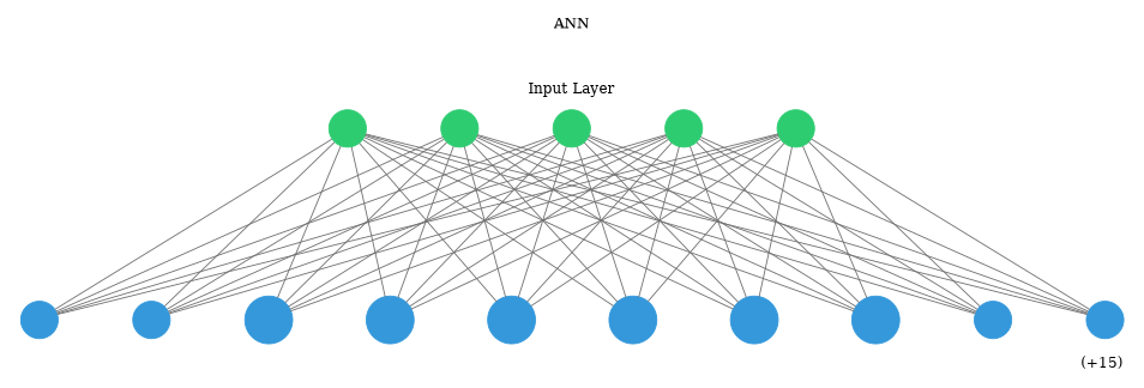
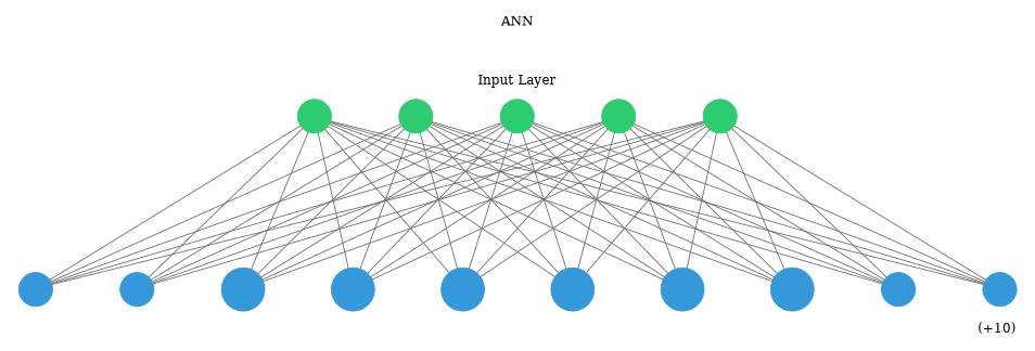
  digraph {
    arrowShape=none
    nodesep=1
    ranksep=2
    splines=false
    node [color="#3498db" fontcolor="#3498db" shape=circle style=filled]
    edge [arrowhead=none color="#707070"]
    1 [color="#2ecc71" fontcolor="#2ecc71"]
    2 [color="#2ecc71" fontcolor="#2ecc71"]
    3 [color="#2ecc71" fontcolor="#2ecc71"]
    4 [color="#2ecc71" fontcolor="#2ecc71"]
    5 [color="#2ecc71" fontcolor="#2ecc71"]
    6
    7
    8
    9
    10
    11
    12
    13
    14
    15
    subgraph cluster_1 {
      color=white
      label="ANN\n\n\n\nInput Layer"
      rank=same
      1
      2
      3
      4
      5
    }
    subgraph cluster_2 {
      color=white
-     label=" (+15)"
+     label=" (+10)"
      labeljust=right
      labelloc=b
      rank=same
      6
      7
      8
      9
      10
      11
      12
      13
      14
      15
    }
    subgraph cluster_3 {
      color=white
      label="Output Layer"
      labeljust=1
      labelloc=bottom
      rank=same
    }
    1 -> 6
    1 -> 7
    1 -> 8
    1 -> 9
    1 -> 10
    1 -> 11
    1 -> 12
    1 -> 13
    1 -> 14
    1 -> 15
    2 -> 6
    2 -> 7
    2 -> 8
    2 -> 9
    2 -> 10
    2 -> 11
    2 -> 12
    2 -> 13
    2 -> 14
    2 -> 15
    3 -> 6
    3 -> 7
    3 -> 8
    3 -> 9
    3 -> 10
    3 -> 11
    3 -> 12
    3 -> 13
    3 -> 14
    3 -> 15
    4 -> 6
    4 -> 7
    4 -> 8
    4 -> 9
    4 -> 10
    4 -> 11
    4 -> 12
    4 -> 13
    4 -> 14
    4 -> 15
    5 -> 6
    5 -> 7
    5 -> 8
    5 -> 9
    5 -> 10
    5 -> 11
    5 -> 12
    5 -> 13
    5 -> 14
    5 -> 15
  }
